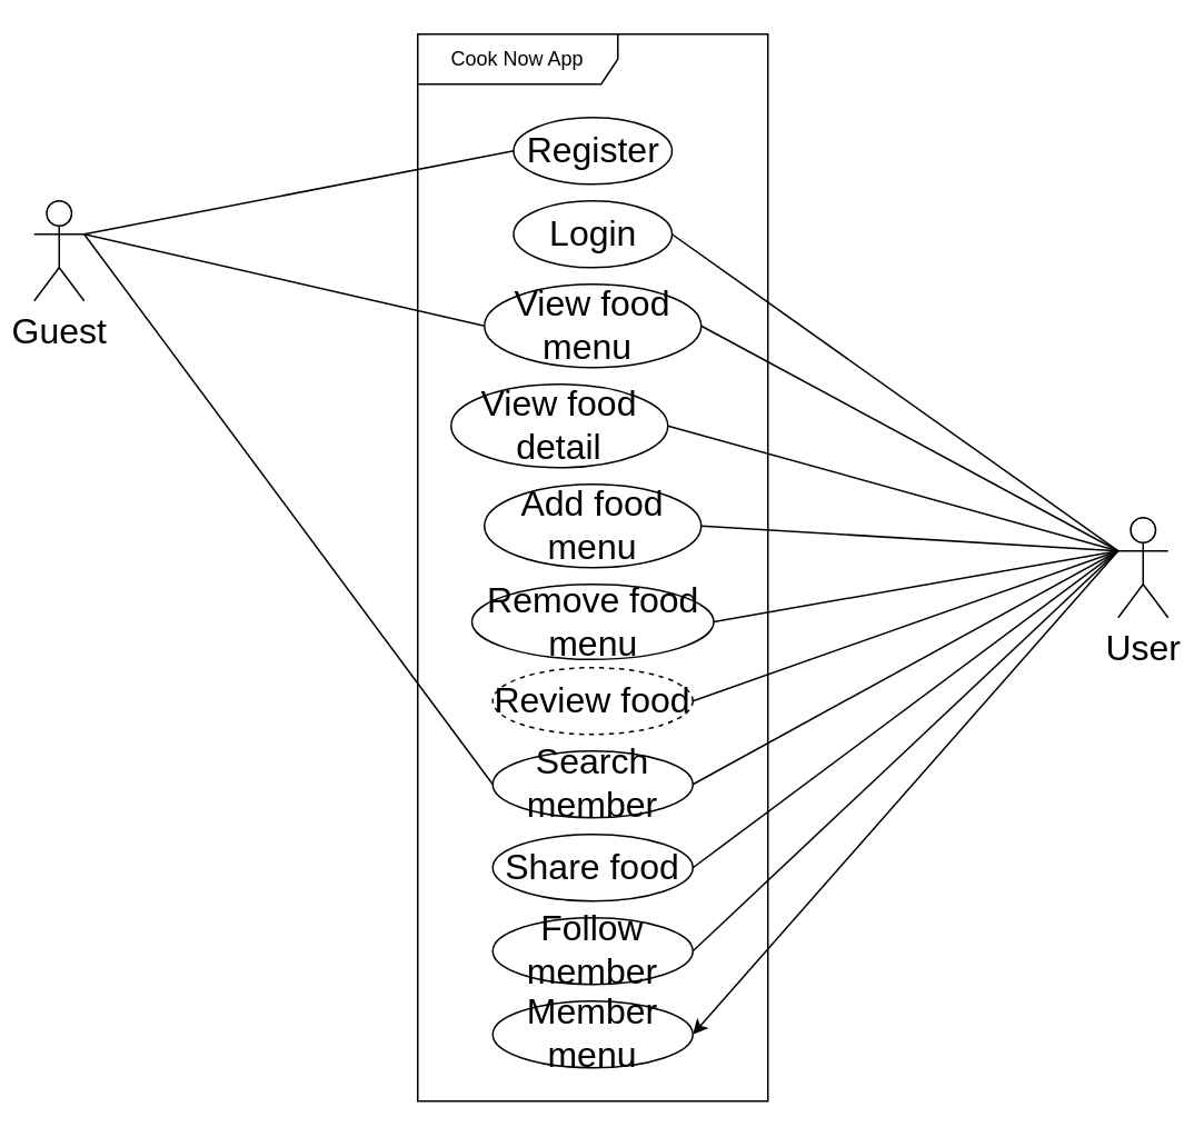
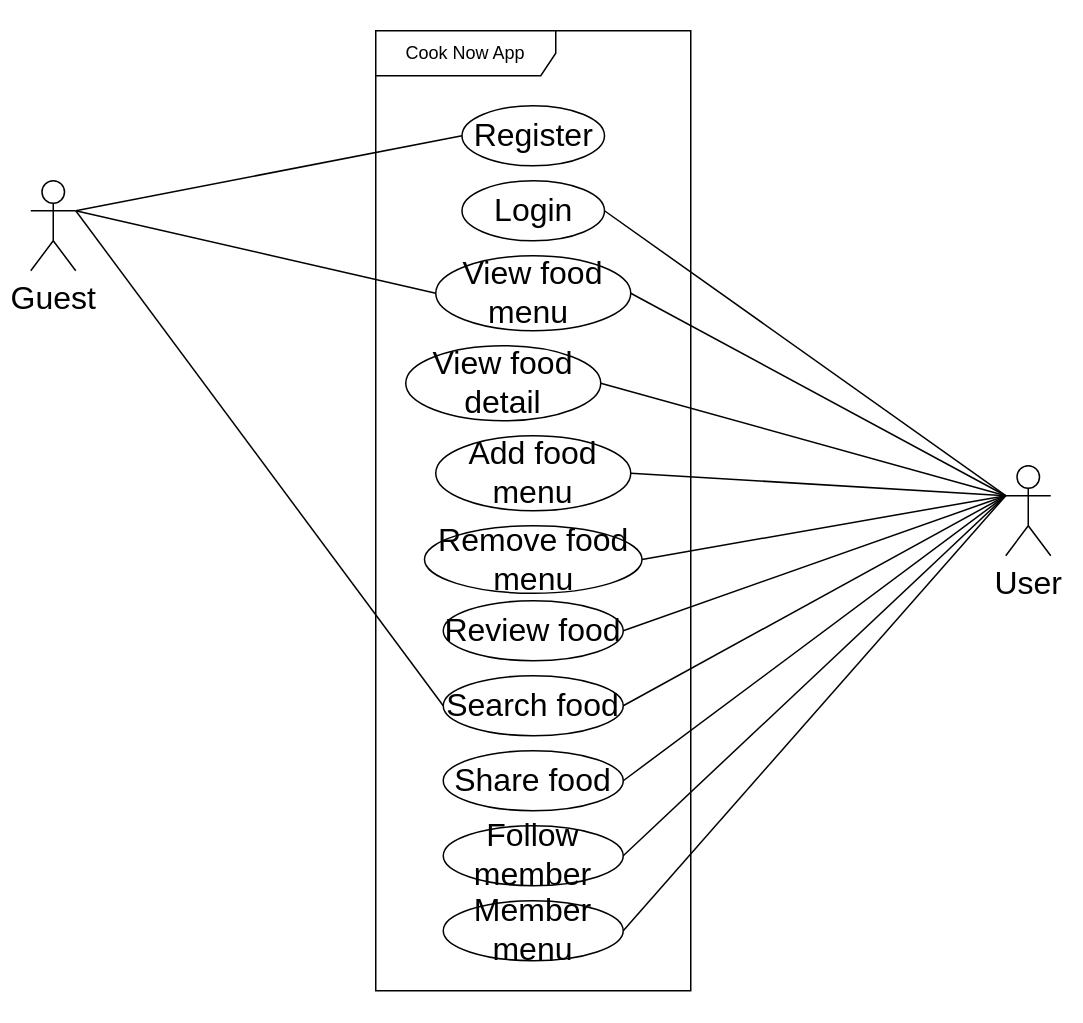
  <mxCell id="0" />
  <mxCell id="1" parent="0" />
  <mxCell id="2" value="Cook Now App" style="shape=umlFrame;whiteSpace=wrap;html=1;width=120;height=30;" parent="1" vertex="1"><mxGeometry x="250" y="20" width="210" height="640" as="geometry" /></mxCell>
  <mxCell id="3" value="&lt;font face=&quot;Browallia New, sans-serif&quot;&gt;&lt;span style=&quot;font-size: 21.333px&quot;&gt;Login&lt;/span&gt;&lt;/font&gt;" style="ellipse;whiteSpace=wrap;html=1;" parent="1" vertex="1"><mxGeometry x="307.5" y="120" width="95" height="40" as="geometry" /></mxCell>
  <mxCell id="4" value="&lt;span style=&quot;font-size: 16.0pt ; font-family: &amp;#34;browallia new&amp;#34; , sans-serif&quot;&gt;Register&lt;/span&gt;" style="ellipse;whiteSpace=wrap;html=1;" parent="1" vertex="1"><mxGeometry x="307.5" y="70" width="95" height="40" as="geometry" /></mxCell>
  <mxCell id="5" value="&lt;span style=&quot;font-size: 16.0pt ; font-family: &amp;#34;browallia new&amp;#34; , sans-serif&quot;&gt;View food menu&amp;nbsp;&lt;/span&gt;" style="ellipse;whiteSpace=wrap;html=1;" parent="1" vertex="1"><mxGeometry x="290" y="170" width="130" height="50" as="geometry" /></mxCell>
  <mxCell id="6" value="&lt;span style=&quot;font-size: 16.0pt ; font-family: &amp;#34;browallia new&amp;#34; , sans-serif&quot;&gt;Add food menu&lt;/span&gt;" style="ellipse;whiteSpace=wrap;html=1;" parent="1" vertex="1"><mxGeometry x="290" y="290" width="130" height="50" as="geometry" /></mxCell>
  <mxCell id="7" value="&lt;span style=&quot;font-size: 16.0pt ; font-family: &amp;#34;browallia new&amp;#34; , sans-serif&quot;&gt;Remove food menu&lt;/span&gt;" style="ellipse;whiteSpace=wrap;html=1;" parent="1" vertex="1"><mxGeometry x="282.5" y="350" width="145" height="45" as="geometry" /></mxCell>
- <mxCell id="8" value="&lt;span style=&quot;font-size: 16.0pt ; font-family: &amp;#34;browallia new&amp;#34; , sans-serif&quot;&gt;Review food&lt;/span&gt;" style="ellipse;whiteSpace=wrap;html=1;dashed=1;" parent="1" vertex="1"><mxGeometry x="295" y="400" width="120" height="40" as="geometry" /></mxCell>
- <mxCell id="9" value="&lt;span style=&quot;font-size: 16.0pt ; font-family: &amp;#34;browallia new&amp;#34; , sans-serif&quot;&gt;Search member&lt;/span&gt;" style="ellipse;whiteSpace=wrap;html=1;" parent="1" vertex="1"><mxGeometry x="295" y="450" width="120" height="40" as="geometry" /></mxCell>
+ <mxCell id="8" value="&lt;span style=&quot;font-size: 16.0pt ; font-family: &amp;#34;browallia new&amp;#34; , sans-serif&quot;&gt;Review food&lt;/span&gt;" style="ellipse;whiteSpace=wrap;html=1;" parent="1" vertex="1"><mxGeometry x="295" y="400" width="120" height="40" as="geometry" /></mxCell>
+ <mxCell id="9" value="&lt;span style=&quot;font-size: 16.0pt ; font-family: &amp;#34;browallia new&amp;#34; , sans-serif&quot;&gt;Search food&lt;/span&gt;" style="ellipse;whiteSpace=wrap;html=1;" parent="1" vertex="1"><mxGeometry x="295" y="450" width="120" height="40" as="geometry" /></mxCell>
  <mxCell id="10" value="&lt;span style=&quot;font-size: 16.0pt ; font-family: &amp;#34;browallia new&amp;#34; , sans-serif&quot;&gt;Share food&lt;/span&gt;" style="ellipse;whiteSpace=wrap;html=1;" parent="1" vertex="1"><mxGeometry x="295" y="500" width="120" height="40" as="geometry" /></mxCell>
  <mxCell id="11" value="&lt;span style=&quot;font-size: 16.0pt ; font-family: &amp;#34;browallia new&amp;#34; , sans-serif&quot;&gt;Follow member&lt;/span&gt;" style="ellipse;whiteSpace=wrap;html=1;" parent="1" vertex="1"><mxGeometry x="295" y="550" width="120" height="40" as="geometry" /></mxCell>
  <mxCell id="12" value="&lt;span style=&quot;font-size: 16.0pt ; font-family: &amp;#34;browallia new&amp;#34; , sans-serif&quot;&gt;Member menu&lt;/span&gt;" style="ellipse;whiteSpace=wrap;html=1;" parent="1" vertex="1"><mxGeometry x="295" y="600" width="120" height="40" as="geometry" /></mxCell>
  <mxCell id="13" value="&lt;span style=&quot;font-size: 16.0pt ; font-family: &amp;#34;browallia new&amp;#34; , sans-serif&quot;&gt;Guest&lt;/span&gt;" style="shape=umlActor;verticalLabelPosition=bottom;labelBackgroundColor=#ffffff;verticalAlign=top;html=1;" parent="1" vertex="1"><mxGeometry x="20" y="120" width="30" height="60" as="geometry" /></mxCell>
  <mxCell id="14" value="" style="endArrow=none;html=1;exitX=1;exitY=0.333;exitDx=0;exitDy=0;exitPerimeter=0;entryX=0;entryY=0.5;entryDx=0;entryDy=0;" parent="1" source="13" target="4" edge="1"><mxGeometry width="50" height="50" relative="1" as="geometry"><mxPoint x="340" y="390" as="sourcePoint" /><mxPoint x="390" y="340" as="targetPoint" /></mxGeometry></mxCell>
  <mxCell id="15" value="" style="endArrow=none;html=1;exitX=1;exitY=0.333;exitDx=0;exitDy=0;exitPerimeter=0;entryX=0;entryY=0.5;entryDx=0;entryDy=0;" parent="1" source="13" target="5" edge="1"><mxGeometry width="50" height="50" relative="1" as="geometry"><mxPoint x="110" y="150" as="sourcePoint" /><mxPoint x="317.5" y="100" as="targetPoint" /></mxGeometry></mxCell>
  <mxCell id="16" value="" style="endArrow=none;html=1;exitX=1;exitY=0.333;exitDx=0;exitDy=0;exitPerimeter=0;entryX=0;entryY=0.5;entryDx=0;entryDy=0;" parent="1" source="13" target="9" edge="1"><mxGeometry width="50" height="50" relative="1" as="geometry"><mxPoint x="130" y="150" as="sourcePoint" /><mxPoint x="300" y="205" as="targetPoint" /></mxGeometry></mxCell>
  <mxCell id="17" value="&lt;span style=&quot;font-size: 16.0pt ; font-family: &amp;#34;browallia new&amp;#34; , sans-serif&quot;&gt;User&lt;/span&gt;" style="shape=umlActor;verticalLabelPosition=bottom;labelBackgroundColor=#ffffff;verticalAlign=top;html=1;" parent="1" vertex="1"><mxGeometry x="670" y="310" width="30" height="60" as="geometry" /></mxCell>
  <mxCell id="18" value="" style="endArrow=none;html=1;exitX=0;exitY=0.333;exitDx=0;exitDy=0;exitPerimeter=0;entryX=1;entryY=0.5;entryDx=0;entryDy=0;" parent="1" source="17" target="3" edge="1"><mxGeometry width="50" height="50" relative="1" as="geometry"><mxPoint x="130" y="150" as="sourcePoint" /><mxPoint x="317.5" y="100" as="targetPoint" /></mxGeometry></mxCell>
  <mxCell id="19" value="" style="endArrow=none;html=1;entryX=1;entryY=0.5;entryDx=0;entryDy=0;" parent="1" target="5" edge="1"><mxGeometry width="50" height="50" relative="1" as="geometry"><mxPoint x="670" y="330" as="sourcePoint" /><mxPoint x="412.5" y="150" as="targetPoint" /></mxGeometry></mxCell>
  <mxCell id="20" value="" style="endArrow=none;html=1;entryX=1;entryY=0.5;entryDx=0;entryDy=0;" parent="1" target="6" edge="1"><mxGeometry width="50" height="50" relative="1" as="geometry"><mxPoint x="670" y="330" as="sourcePoint" /><mxPoint x="422.5" y="160" as="targetPoint" /></mxGeometry></mxCell>
  <mxCell id="21" value="" style="endArrow=none;html=1;exitX=0;exitY=0.333;exitDx=0;exitDy=0;exitPerimeter=0;entryX=1;entryY=0.5;entryDx=0;entryDy=0;" parent="1" source="17" target="7" edge="1"><mxGeometry width="50" height="50" relative="1" as="geometry"><mxPoint x="700" y="360" as="sourcePoint" /><mxPoint x="432.5" y="170" as="targetPoint" /></mxGeometry></mxCell>
  <mxCell id="22" value="" style="endArrow=none;html=1;exitX=0;exitY=0.333;exitDx=0;exitDy=0;exitPerimeter=0;entryX=1;entryY=0.5;entryDx=0;entryDy=0;" parent="1" source="17" target="8" edge="1"><mxGeometry width="50" height="50" relative="1" as="geometry"><mxPoint x="710" y="370" as="sourcePoint" /><mxPoint x="442.5" y="180" as="targetPoint" /></mxGeometry></mxCell>
  <mxCell id="23" value="" style="endArrow=none;html=1;exitX=0;exitY=0.333;exitDx=0;exitDy=0;exitPerimeter=0;entryX=1;entryY=0.5;entryDx=0;entryDy=0;" parent="1" source="17" target="9" edge="1"><mxGeometry width="50" height="50" relative="1" as="geometry"><mxPoint x="720" y="380" as="sourcePoint" /><mxPoint x="452.5" y="190" as="targetPoint" /></mxGeometry></mxCell>
  <mxCell id="24" value="" style="endArrow=none;html=1;exitX=0;exitY=0.333;exitDx=0;exitDy=0;exitPerimeter=0;entryX=1;entryY=0.5;entryDx=0;entryDy=0;" parent="1" source="17" target="10" edge="1"><mxGeometry width="50" height="50" relative="1" as="geometry"><mxPoint x="730" y="390" as="sourcePoint" /><mxPoint x="462.5" y="200" as="targetPoint" /></mxGeometry></mxCell>
  <mxCell id="25" value="" style="endArrow=none;html=1;entryX=1;entryY=0.5;entryDx=0;entryDy=0;" parent="1" target="11" edge="1"><mxGeometry width="50" height="50" relative="1" as="geometry"><mxPoint x="670" y="330" as="sourcePoint" /><mxPoint x="472.5" y="210" as="targetPoint" /></mxGeometry></mxCell>
- <mxCell id="26" value="" style="endArrow=classic;html=1;exitX=0;exitY=0.333;exitDx=0;exitDy=0;exitPerimeter=0;entryX=1;entryY=0.5;entryDx=0;entryDy=0;" parent="1" source="17" target="12" edge="1"><mxGeometry width="50" height="50" relative="1" as="geometry"><mxPoint x="750" y="410" as="sourcePoint" /><mxPoint x="482.5" y="220" as="targetPoint" /></mxGeometry></mxCell>
+ <mxCell id="26" value="" style="endArrow=none;html=1;exitX=0;exitY=0.333;exitDx=0;exitDy=0;exitPerimeter=0;entryX=1;entryY=0.5;entryDx=0;entryDy=0;" parent="1" source="17" target="12" edge="1"><mxGeometry width="50" height="50" relative="1" as="geometry"><mxPoint x="750" y="410" as="sourcePoint" /><mxPoint x="482.5" y="220" as="targetPoint" /></mxGeometry></mxCell>
  <mxCell id="27" value="&lt;span style=&quot;font-size: 16.0pt ; font-family: &amp;#34;browallia new&amp;#34; , sans-serif&quot;&gt;View food detail&lt;/span&gt;" style="ellipse;whiteSpace=wrap;html=1;" vertex="1" parent="1"><mxGeometry x="270" y="230" width="130" height="50" as="geometry" /></mxCell>
  <mxCell id="28" value="" style="endArrow=none;html=1;entryX=1;entryY=0.5;entryDx=0;entryDy=0;exitX=0;exitY=0.333;exitDx=0;exitDy=0;exitPerimeter=0;" edge="1" parent="1" source="17" target="27"><mxGeometry width="50" height="50" relative="1" as="geometry"><mxPoint x="680" y="340" as="sourcePoint" /><mxPoint x="430" y="325" as="targetPoint" /></mxGeometry></mxCell>
